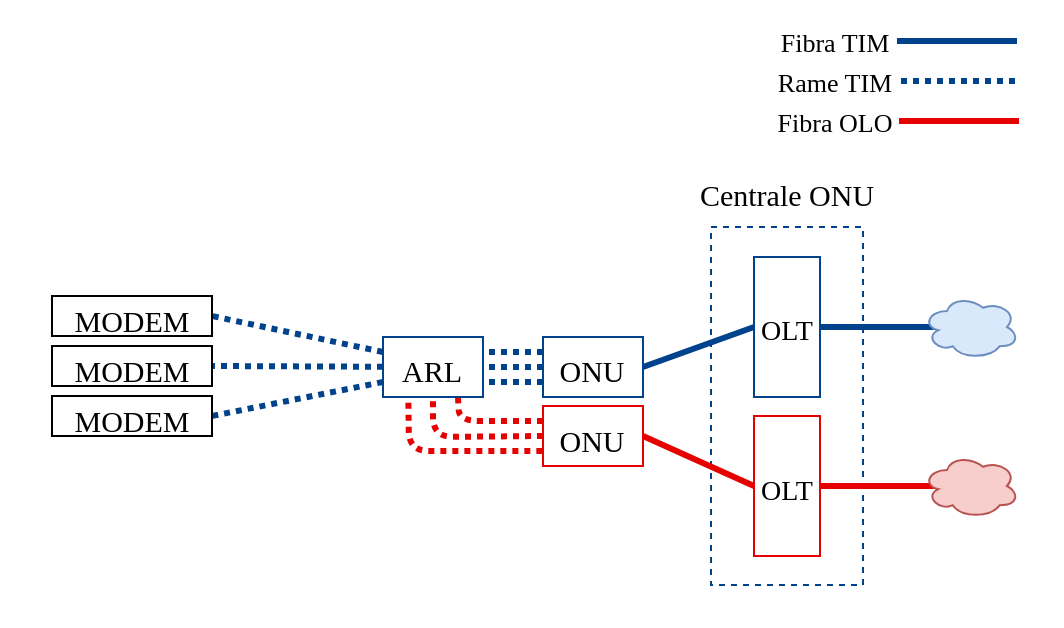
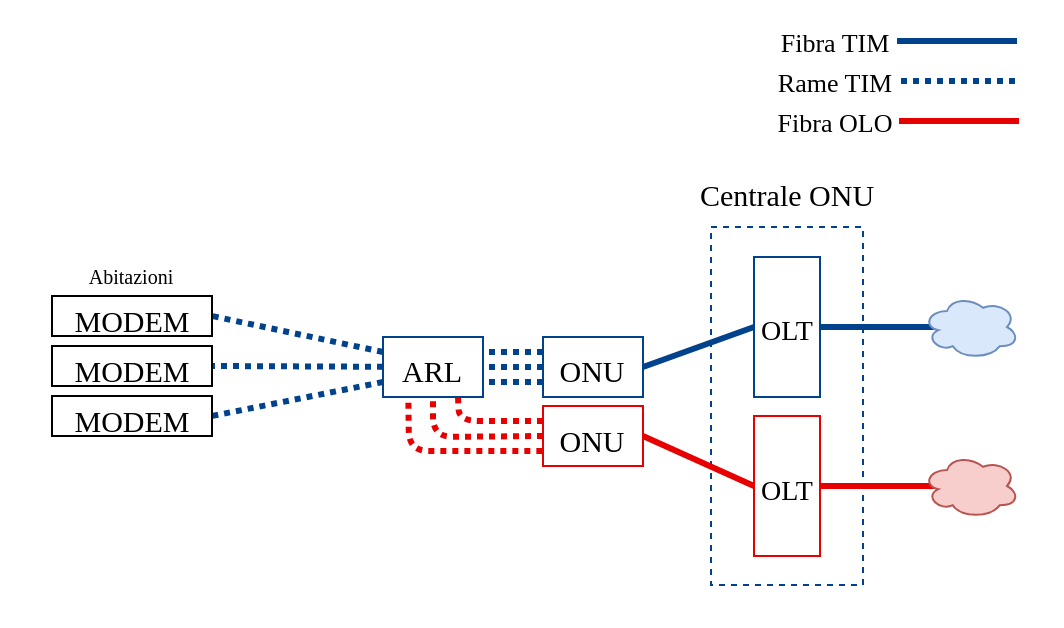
  <mxCell id="0" />
  <mxCell id="1" parent="0" />
  <mxCell id="2" style="edgeStyle=none;comic=0;jumpStyle=none;orthogonalLoop=1;jettySize=auto;html=1;exitX=0;exitY=0.75;exitDx=0;exitDy=0;entryX=0.25;entryY=1;entryDx=0;entryDy=0;shadow=0;dashed=1;dashPattern=1 1;endArrow=none;endFill=0;endSize=6;strokeColor=#E60000;strokeWidth=3;fontFamily=Bahnschrift;fontSize=8;fontColor=#000000;rounded=1;" parent="1" edge="1"><mxGeometry relative="1" as="geometry"><mxPoint x="270.667" y="225" as="sourcePoint" /><mxPoint x="203.667" y="198" as="targetPoint" /><Array as="points"><mxPoint x="204" y="225" /></Array></mxGeometry></mxCell>
  <mxCell id="3" style="edgeStyle=none;comic=0;jumpStyle=none;orthogonalLoop=1;jettySize=auto;html=1;exitX=0;exitY=0.25;exitDx=0;exitDy=0;entryX=0.75;entryY=1;entryDx=0;entryDy=0;shadow=0;endArrow=none;endFill=0;endSize=6;strokeColor=#E60000;strokeWidth=3;fontFamily=Bahnschrift;fontSize=8;fontColor=#000000;dashed=1;dashPattern=1 1;rounded=1;" parent="1" source="29" target="21" edge="1"><mxGeometry relative="1" as="geometry"><mxPoint x="241" y="235" as="targetPoint" /><Array as="points"><mxPoint x="229" y="210" /></Array></mxGeometry></mxCell>
  <mxCell id="4" style="edgeStyle=none;comic=0;jumpStyle=none;orthogonalLoop=1;jettySize=auto;html=1;exitX=0;exitY=0.5;exitDx=0;exitDy=0;entryX=0.5;entryY=1;entryDx=0;entryDy=0;shadow=0;dashed=1;dashPattern=1 1;endArrow=none;endFill=0;endSize=6;strokeColor=#E60000;strokeWidth=3;fontFamily=Bahnschrift;fontSize=8;fontColor=#000000;rounded=1;" parent="1" source="29" target="21" edge="1"><mxGeometry relative="1" as="geometry"><mxPoint x="241" y="242.429" as="targetPoint" /><Array as="points"><mxPoint x="216" y="218" /></Array></mxGeometry></mxCell>
  <mxCell id="5" style="edgeStyle=none;rounded=0;orthogonalLoop=1;jettySize=auto;html=1;entryX=1;entryY=0.5;entryDx=0;entryDy=0;fontSize=15;fontColor=#000000;strokeColor=#00428C;strokeWidth=3;endArrow=none;endFill=0;dashed=1;dashPattern=1 1;exitX=0;exitY=0.25;exitDx=0;exitDy=0;" parent="1" source="21" target="22" edge="1"><mxGeometry relative="1" as="geometry"><mxPoint x="201" y="148" as="sourcePoint" /></mxGeometry></mxCell>
  <mxCell id="6" value="" style="rounded=0;orthogonalLoop=1;jettySize=auto;html=1;endArrow=none;endFill=0;strokeColor=#00428C;strokeWidth=3;fontFamily=Bahnschrift;fontSize=13;entryX=1;entryY=0.5;entryDx=0;entryDy=0;dashed=1;dashPattern=1 1;exitX=0;exitY=0.75;exitDx=0;exitDy=0;" parent="1" source="21" target="8" edge="1"><mxGeometry relative="1" as="geometry"><mxPoint x="201" y="168" as="sourcePoint" /></mxGeometry></mxCell>
  <mxCell id="7" value="" style="rounded=0;fontSize=18;html=1;whiteSpace=wrap;spacingTop=4;fontFamily=Bahnschrift;dashed=1;comic=0;strokeColor=#00428C;" parent="1" vertex="1"><mxGeometry x="355" y="113" width="76" height="179" as="geometry" /></mxCell>
  <mxCell id="8" value="MODEM" style="rounded=0;whiteSpace=wrap;html=1;fontFamily=Bahnschrift;fontSize=15;spacingTop=4;" parent="1" vertex="1"><mxGeometry x="25.5" y="197.5" width="80" height="20" as="geometry" /></mxCell>
  <mxCell id="9" style="edgeStyle=orthogonalEdgeStyle;rounded=0;orthogonalLoop=1;jettySize=auto;html=1;fontSize=18;endArrow=none;endFill=0;strokeColor=#00428C;strokeWidth=3;entryX=0.058;entryY=0.5;entryDx=0;entryDy=0;entryPerimeter=0;fontFamily=Bahnschrift;" parent="1" edge="1"><mxGeometry relative="1" as="geometry"><mxPoint x="508" y="20" as="targetPoint" /><mxPoint x="448" y="20" as="sourcePoint" /></mxGeometry></mxCell>
  <mxCell id="10" value="Fibra TIM" style="text;html=1;resizable=0;points=[];align=center;verticalAlign=middle;labelBackgroundColor=#ffffff;fontSize=13;fontFamily=Bahnschrift;" parent="9" vertex="1" connectable="0"><mxGeometry x="-0.567" y="-10" relative="1" as="geometry"><mxPoint x="-45" y="-10" as="offset" /></mxGeometry></mxCell>
  <mxCell id="11" value="" style="edgeStyle=orthogonalEdgeStyle;rounded=0;orthogonalLoop=1;jettySize=auto;html=1;endArrow=none;endFill=0;strokeColor=#00428C;strokeWidth=3;fontFamily=Bahnschrift;fontSize=13;dashed=1;dashPattern=1 1;" parent="1" edge="1"><mxGeometry relative="1" as="geometry"><mxPoint x="450" y="40" as="sourcePoint" /><mxPoint x="510" y="40" as="targetPoint" /></mxGeometry></mxCell>
  <mxCell id="12" value="Rame TIM" style="text;html=1;resizable=0;points=[];align=center;verticalAlign=middle;labelBackgroundColor=#ffffff;fontSize=13;fontFamily=Bahnschrift;direction=west;" parent="11" vertex="1" connectable="0"><mxGeometry x="-0.244" y="-4" relative="1" as="geometry"><mxPoint x="-57" y="-4" as="offset" /></mxGeometry></mxCell>
  <mxCell id="13" value="Centrale ONU" style="text;html=1;strokeColor=none;fillColor=none;align=center;verticalAlign=middle;whiteSpace=wrap;rounded=0;dashed=1;fontFamily=Bahnschrift;fontSize=15;" parent="1" vertex="1"><mxGeometry x="347.5" y="87" width="91" height="20" as="geometry" /></mxCell>
  <mxCell id="14" style="rounded=0;orthogonalLoop=1;jettySize=auto;html=1;fontSize=18;endArrow=none;endFill=0;strokeColor=#00428C;strokeWidth=3;exitX=0;exitY=0.5;exitDx=0;exitDy=0;entryX=1;entryY=0.5;entryDx=0;entryDy=0;" parent="1" source="32" target="19" edge="1"><mxGeometry relative="1" as="geometry"><mxPoint x="281" y="143" as="targetPoint" /></mxGeometry></mxCell>
  <mxCell id="15" style="rounded=0;orthogonalLoop=1;jettySize=auto;html=1;fontSize=18;endArrow=none;endFill=0;strokeColor=#E60000;strokeWidth=3;exitX=0;exitY=0.5;exitDx=0;exitDy=0;entryX=1;entryY=0.5;entryDx=0;entryDy=0;" parent="1" source="33" target="29" edge="1"><mxGeometry relative="1" as="geometry"><mxPoint x="318.238" y="242.286" as="targetPoint" /><mxPoint x="384.172" y="172.828" as="sourcePoint" /></mxGeometry></mxCell>
  <mxCell id="16" style="edgeStyle=none;rounded=0;comic=0;jumpStyle=none;orthogonalLoop=1;jettySize=auto;html=1;exitX=0;exitY=0.25;exitDx=0;exitDy=0;entryX=1;entryY=0.25;entryDx=0;entryDy=0;shadow=0;dashed=1;dashPattern=1 1;endArrow=none;endFill=0;endSize=6;strokeColor=#00428C;strokeWidth=3;fontFamily=Bahnschrift;fontSize=8;fontColor=#000000;" parent="1" source="19" target="21" edge="1"><mxGeometry relative="1" as="geometry" /></mxCell>
  <mxCell id="17" style="edgeStyle=none;rounded=0;comic=0;jumpStyle=none;orthogonalLoop=1;jettySize=auto;html=1;exitX=0;exitY=0.75;exitDx=0;exitDy=0;entryX=1;entryY=0.75;entryDx=0;entryDy=0;shadow=0;dashed=1;dashPattern=1 1;endArrow=none;endFill=0;endSize=6;strokeColor=#00428C;strokeWidth=3;fontFamily=Bahnschrift;fontSize=8;fontColor=#000000;" parent="1" source="19" target="21" edge="1"><mxGeometry relative="1" as="geometry" /></mxCell>
  <mxCell id="18" style="edgeStyle=none;rounded=0;comic=0;jumpStyle=none;orthogonalLoop=1;jettySize=auto;html=1;exitX=0;exitY=0.5;exitDx=0;exitDy=0;entryX=1;entryY=0.5;entryDx=0;entryDy=0;shadow=0;dashed=1;dashPattern=1 1;endArrow=none;endFill=0;endSize=6;strokeColor=#00428C;strokeWidth=3;fontFamily=Bahnschrift;fontSize=8;fontColor=#000000;" parent="1" source="19" target="21" edge="1"><mxGeometry relative="1" as="geometry" /></mxCell>
  <mxCell id="19" value="ONU" style="rounded=0;whiteSpace=wrap;html=1;fontFamily=Bahnschrift;fontSize=15;spacingTop=4;strokeColor=#00428C;" parent="1" vertex="1"><mxGeometry x="271" y="168" width="50" height="30" as="geometry" /></mxCell>
  <mxCell id="20" style="edgeStyle=none;rounded=0;comic=0;jumpStyle=none;orthogonalLoop=1;jettySize=auto;html=1;shadow=0;dashed=1;dashPattern=1 1;endArrow=none;endFill=0;endSize=6;strokeColor=#00428C;strokeWidth=3;fontFamily=Bahnschrift;fontSize=8;fontColor=#000000;entryX=1;entryY=0.5;entryDx=0;entryDy=0;" parent="1" source="21" target="28" edge="1"><mxGeometry relative="1" as="geometry"><mxPoint x="111" y="163" as="targetPoint" /></mxGeometry></mxCell>
  <mxCell id="21" value="ARL" style="rounded=0;whiteSpace=wrap;html=1;fontFamily=Bahnschrift;fontSize=15;spacingTop=4;strokeColor=#00428C;" parent="1" vertex="1"><mxGeometry x="191" y="168" width="50" height="30" as="geometry" /></mxCell>
  <mxCell id="22" value="MODEM" style="rounded=0;whiteSpace=wrap;html=1;fontFamily=Bahnschrift;fontSize=15;spacingTop=4;" parent="1" vertex="1"><mxGeometry x="25.5" y="147.5" width="80" height="20" as="geometry" /></mxCell>
+ <mxCell id="23" value="Abitazioni" style="text;html=1;strokeColor=none;fillColor=none;align=center;verticalAlign=middle;whiteSpace=wrap;rounded=0;dashed=1;fontFamily=Bahnschrift;fontSize=10;fontColor=#000000;comic=0;" parent="1" vertex="1"><mxGeometry x="20" y="127.5" width="91" height="20" as="geometry" /></mxCell>
  <mxCell id="24" style="edgeStyle=none;rounded=0;comic=0;jumpStyle=none;orthogonalLoop=1;jettySize=auto;html=1;exitX=1;exitY=0.5;exitDx=0;exitDy=0;entryX=0.231;entryY=0.5;entryDx=0;entryDy=0;entryPerimeter=0;shadow=0;endArrow=none;endFill=0;endSize=6;strokeColor=#E60000;strokeWidth=3;fontFamily=Bahnschrift;fontSize=10;fontColor=#000000;" parent="1" source="33" target="25" edge="1"><mxGeometry relative="1" as="geometry"><mxPoint x="600.143" y="166.095" as="sourcePoint" /></mxGeometry></mxCell>
  <mxCell id="25" value="" style="ellipse;shape=cloud;whiteSpace=wrap;html=1;rounded=0;shadow=0;glass=0;comic=0;labelBackgroundColor=none;fontFamily=Bahnschrift;fontSize=10;align=center;fillColor=#f8cecc;strokeColor=#b85450;" parent="1" vertex="1"><mxGeometry x="461" y="226.5" width="48" height="32" as="geometry" /></mxCell>
  <mxCell id="26" value="" style="edgeStyle=orthogonalEdgeStyle;rounded=0;orthogonalLoop=1;jettySize=auto;html=1;endArrow=none;endFill=0;strokeColor=#E60000;strokeWidth=3;fontFamily=Bahnschrift;fontSize=13;" parent="1" edge="1"><mxGeometry relative="1" as="geometry"><mxPoint x="449" y="60" as="sourcePoint" /><mxPoint x="509" y="60" as="targetPoint" /></mxGeometry></mxCell>
  <mxCell id="27" value="Fibra OLO" style="text;html=1;resizable=0;points=[];align=center;verticalAlign=middle;labelBackgroundColor=#ffffff;fontSize=13;fontFamily=Bahnschrift;direction=west;" parent="26" vertex="1" connectable="0"><mxGeometry x="-0.244" y="-4" relative="1" as="geometry"><mxPoint x="-56" y="-4" as="offset" /></mxGeometry></mxCell>
  <mxCell id="28" value="MODEM" style="rounded=0;whiteSpace=wrap;html=1;fontFamily=Bahnschrift;fontSize=15;spacingTop=4;" parent="1" vertex="1"><mxGeometry x="25.5" y="172.5" width="80" height="20" as="geometry" /></mxCell>
  <mxCell id="29" value="ONU" style="rounded=0;whiteSpace=wrap;html=1;fontFamily=Bahnschrift;fontSize=15;spacingTop=4;strokeColor=#E60000;" parent="1" vertex="1"><mxGeometry x="271" y="202.5" width="50" height="30" as="geometry" /></mxCell>
  <mxCell id="30" style="edgeStyle=none;rounded=0;comic=0;jumpStyle=none;orthogonalLoop=1;jettySize=auto;html=1;exitX=0.17;exitY=0.499;exitDx=0;exitDy=0;exitPerimeter=0;entryX=1;entryY=0.5;entryDx=0;entryDy=0;shadow=0;endArrow=none;endFill=0;endSize=6;strokeColor=#00428C;strokeWidth=3;fontFamily=Bahnschrift;fontSize=8;fontColor=#000000;" parent="1" source="31" target="32" edge="1"><mxGeometry relative="1" as="geometry" /></mxCell>
  <mxCell id="31" value="" style="ellipse;shape=cloud;whiteSpace=wrap;html=1;rounded=0;shadow=0;glass=0;comic=0;labelBackgroundColor=none;fontFamily=Bahnschrift;fontSize=10;align=center;fillColor=#dae8fc;strokeColor=#6c8ebf;" parent="1" vertex="1"><mxGeometry x="461" y="147" width="48" height="32" as="geometry" /></mxCell>
  <mxCell id="32" value="&lt;font style=&quot;font-size: 14px&quot; face=&quot;Bahnschrift&quot;&gt;OLT&lt;/font&gt;" style="rounded=0;whiteSpace=wrap;html=1;fontSize=15;comic=0;spacingTop=4;strokeColor=#00428C;" parent="1" vertex="1"><mxGeometry x="376.5" y="128" width="33" height="70" as="geometry" /></mxCell>
  <mxCell id="33" value="&lt;font style=&quot;font-size: 14px&quot; face=&quot;Bahnschrift&quot;&gt;OLT&lt;/font&gt;" style="rounded=0;whiteSpace=wrap;html=1;fontSize=15;spacingTop=4;strokeColor=#E60000;" parent="1" vertex="1"><mxGeometry x="376.5" y="207.5" width="33" height="70" as="geometry" /></mxCell>
